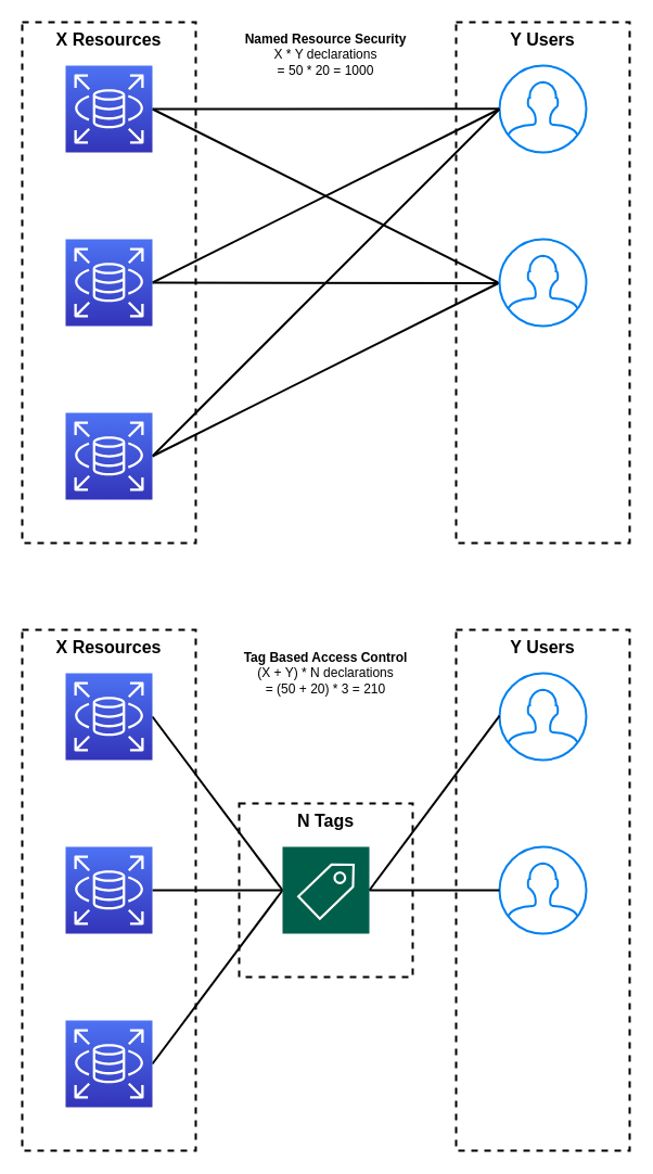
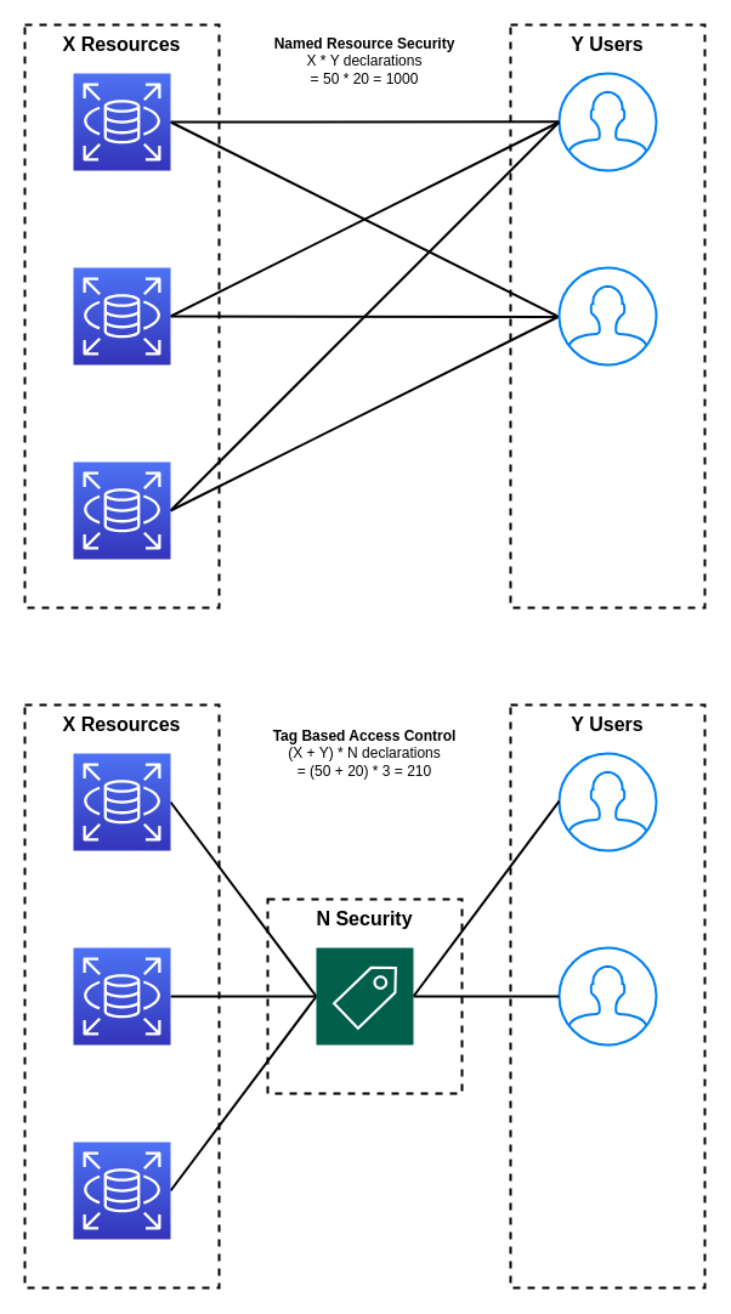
  <mxCell id="0" />
  <mxCell id="1" parent="0" />
  <mxCell id="2" value="" style="html=1;verticalLabelPosition=bottom;align=center;labelBackgroundColor=#ffffff;verticalAlign=top;strokeWidth=2;strokeColor=#0080F0;shadow=0;dashed=0;shape=mxgraph.ios7.icons.user;hachureGap=4;pointerEvents=0;" parent="1" vertex="1"><mxGeometry x="460" y="60" width="80" height="80" as="geometry" /></mxCell>
  <mxCell id="3" style="rounded=0;orthogonalLoop=1;jettySize=auto;html=1;endArrow=none;startSize=14;endSize=14;sourcePerimeterSpacing=8;targetPerimeterSpacing=8;strokeWidth=2;endFill=0;entryX=-0.004;entryY=0.497;entryDx=0;entryDy=0;entryPerimeter=0;" parent="1" target="2" edge="1"><mxGeometry relative="1" as="geometry"><mxPoint x="140" y="100" as="sourcePoint" /></mxGeometry></mxCell>
  <mxCell id="4" style="edgeStyle=none;rounded=0;orthogonalLoop=1;jettySize=auto;html=1;exitX=1;exitY=0.5;exitDx=0;exitDy=0;exitPerimeter=0;endArrow=none;endFill=0;startSize=14;endSize=14;sourcePerimeterSpacing=8;targetPerimeterSpacing=8;strokeWidth=2;entryX=-0.021;entryY=0.497;entryDx=0;entryDy=0;entryPerimeter=0;" parent="1" source="5" target="12" edge="1"><mxGeometry relative="1" as="geometry" /></mxCell>
  <mxCell id="5" value="&lt;span style=&quot;white-space: pre&quot;&gt;&#09;&lt;/span&gt;" style="sketch=0;points=[[0,0,0],[0.25,0,0],[0.5,0,0],[0.75,0,0],[1,0,0],[0,1,0],[0.25,1,0],[0.5,1,0],[0.75,1,0],[1,1,0],[0,0.25,0],[0,0.5,0],[0,0.75,0],[1,0.25,0],[1,0.5,0],[1,0.75,0]];outlineConnect=0;fontColor=#232F3E;gradientColor=#4D72F3;gradientDirection=north;fillColor=#3334B9;strokeColor=#ffffff;dashed=0;verticalLabelPosition=bottom;verticalAlign=top;align=center;html=1;fontSize=12;fontStyle=0;aspect=fixed;shape=mxgraph.aws4.resourceIcon;resIcon=mxgraph.aws4.rds;hachureGap=4;pointerEvents=0;" parent="1" vertex="1"><mxGeometry x="60" y="60" width="80" height="80" as="geometry" /></mxCell>
  <mxCell id="6" style="edgeStyle=none;rounded=0;orthogonalLoop=1;jettySize=auto;html=1;exitX=1;exitY=0.5;exitDx=0;exitDy=0;exitPerimeter=0;endArrow=none;endFill=0;startSize=14;endSize=14;sourcePerimeterSpacing=8;targetPerimeterSpacing=8;strokeWidth=2;" parent="1" source="8" edge="1"><mxGeometry relative="1" as="geometry"><mxPoint x="460" y="100" as="targetPoint" /></mxGeometry></mxCell>
  <mxCell id="7" style="edgeStyle=none;rounded=0;orthogonalLoop=1;jettySize=auto;html=1;exitX=1;exitY=0.5;exitDx=0;exitDy=0;exitPerimeter=0;entryX=-0.004;entryY=0.506;entryDx=0;entryDy=0;entryPerimeter=0;endArrow=none;endFill=0;startSize=14;endSize=14;sourcePerimeterSpacing=8;targetPerimeterSpacing=8;strokeWidth=2;" parent="1" source="8" target="12" edge="1"><mxGeometry relative="1" as="geometry" /></mxCell>
  <mxCell id="8" value="&lt;span style=&quot;white-space: pre&quot;&gt;&#09;&lt;/span&gt;" style="sketch=0;points=[[0,0,0],[0.25,0,0],[0.5,0,0],[0.75,0,0],[1,0,0],[0,1,0],[0.25,1,0],[0.5,1,0],[0.75,1,0],[1,1,0],[0,0.25,0],[0,0.5,0],[0,0.75,0],[1,0.25,0],[1,0.5,0],[1,0.75,0]];outlineConnect=0;fontColor=#232F3E;gradientColor=#4D72F3;gradientDirection=north;fillColor=#3334B9;strokeColor=#ffffff;dashed=0;verticalLabelPosition=bottom;verticalAlign=top;align=center;html=1;fontSize=12;fontStyle=0;aspect=fixed;shape=mxgraph.aws4.resourceIcon;resIcon=mxgraph.aws4.rds;hachureGap=4;pointerEvents=0;" parent="1" vertex="1"><mxGeometry x="60" y="220" width="80" height="80" as="geometry" /></mxCell>
  <mxCell id="9" style="edgeStyle=none;rounded=0;orthogonalLoop=1;jettySize=auto;html=1;exitX=1;exitY=0.5;exitDx=0;exitDy=0;exitPerimeter=0;entryX=0;entryY=0.5;entryDx=0;entryDy=0;entryPerimeter=0;endArrow=none;endFill=0;startSize=14;endSize=14;sourcePerimeterSpacing=8;targetPerimeterSpacing=8;strokeWidth=2;" parent="1" source="11" target="2" edge="1"><mxGeometry relative="1" as="geometry" /></mxCell>
  <mxCell id="10" style="edgeStyle=none;rounded=0;orthogonalLoop=1;jettySize=auto;html=1;exitX=1;exitY=0.5;exitDx=0;exitDy=0;exitPerimeter=0;entryX=0;entryY=0.5;entryDx=0;entryDy=0;entryPerimeter=0;endArrow=none;endFill=0;startSize=14;endSize=14;sourcePerimeterSpacing=8;targetPerimeterSpacing=8;strokeWidth=2;" parent="1" source="11" target="12" edge="1"><mxGeometry relative="1" as="geometry" /></mxCell>
  <mxCell id="11" value="&lt;span style=&quot;white-space: pre&quot;&gt;&#09;&lt;/span&gt;" style="sketch=0;points=[[0,0,0],[0.25,0,0],[0.5,0,0],[0.75,0,0],[1,0,0],[0,1,0],[0.25,1,0],[0.5,1,0],[0.75,1,0],[1,1,0],[0,0.25,0],[0,0.5,0],[0,0.75,0],[1,0.25,0],[1,0.5,0],[1,0.75,0]];outlineConnect=0;fontColor=#232F3E;gradientColor=#4D72F3;gradientDirection=north;fillColor=#3334B9;strokeColor=#ffffff;dashed=0;verticalLabelPosition=bottom;verticalAlign=top;align=center;html=1;fontSize=12;fontStyle=0;aspect=fixed;shape=mxgraph.aws4.resourceIcon;resIcon=mxgraph.aws4.rds;hachureGap=4;pointerEvents=0;" parent="1" vertex="1"><mxGeometry x="60" y="380" width="80" height="80" as="geometry" /></mxCell>
  <mxCell id="12" value="" style="html=1;verticalLabelPosition=bottom;align=center;labelBackgroundColor=#ffffff;verticalAlign=top;strokeWidth=2;strokeColor=#0080F0;shadow=0;dashed=0;shape=mxgraph.ios7.icons.user;hachureGap=4;pointerEvents=0;" parent="1" vertex="1"><mxGeometry x="460" y="220" width="80" height="80" as="geometry" /></mxCell>
  <mxCell id="13" value="&lt;font style=&quot;font-size: 16px&quot;&gt;&lt;b&gt;X Resources&lt;/b&gt;&lt;/font&gt;" style="rounded=0;whiteSpace=wrap;html=1;hachureGap=4;pointerEvents=0;fillColor=none;dashed=1;strokeWidth=2;verticalAlign=top;" parent="1" vertex="1"><mxGeometry x="20" y="20" width="160" height="480" as="geometry" /></mxCell>
  <mxCell id="14" value="&lt;font style=&quot;font-size: 16px&quot;&gt;&lt;b&gt;Y Users&lt;/b&gt;&lt;/font&gt;" style="rounded=0;whiteSpace=wrap;html=1;hachureGap=4;pointerEvents=0;fillColor=none;dashed=1;strokeWidth=2;verticalAlign=top;" parent="1" vertex="1"><mxGeometry x="420" y="20" width="160" height="480" as="geometry" /></mxCell>
  <mxCell id="15" value="&lt;b&gt;Named Resource Security&lt;/b&gt;&lt;br&gt;X * Y declarations&lt;br&gt;= 50 * 20 = 1000" style="text;html=1;strokeColor=none;fillColor=none;align=center;verticalAlign=middle;whiteSpace=wrap;rounded=0;dashed=1;hachureGap=4;pointerEvents=0;" parent="1" vertex="1"><mxGeometry x="220" y="20" width="160" height="60" as="geometry" /></mxCell>
  <mxCell id="16" value="" style="html=1;verticalLabelPosition=bottom;align=center;labelBackgroundColor=#ffffff;verticalAlign=top;strokeWidth=2;strokeColor=#0080F0;shadow=0;dashed=0;shape=mxgraph.ios7.icons.user;hachureGap=4;pointerEvents=0;" parent="1" vertex="1"><mxGeometry x="460" y="620" width="80" height="80" as="geometry" /></mxCell>
  <mxCell id="17" style="edgeStyle=none;rounded=0;orthogonalLoop=1;jettySize=auto;html=1;exitX=1;exitY=0.5;exitDx=0;exitDy=0;exitPerimeter=0;endArrow=none;endFill=0;startSize=14;endSize=14;sourcePerimeterSpacing=8;targetPerimeterSpacing=8;strokeColor=default;strokeWidth=2;" parent="1" source="18" edge="1"><mxGeometry relative="1" as="geometry"><mxPoint x="260" y="820" as="targetPoint" /></mxGeometry></mxCell>
  <mxCell id="18" value="&lt;span style=&quot;white-space: pre&quot;&gt;&#09;&lt;/span&gt;" style="sketch=0;points=[[0,0,0],[0.25,0,0],[0.5,0,0],[0.75,0,0],[1,0,0],[0,1,0],[0.25,1,0],[0.5,1,0],[0.75,1,0],[1,1,0],[0,0.25,0],[0,0.5,0],[0,0.75,0],[1,0.25,0],[1,0.5,0],[1,0.75,0]];outlineConnect=0;fontColor=#232F3E;gradientColor=#4D72F3;gradientDirection=north;fillColor=#3334B9;strokeColor=#ffffff;dashed=0;verticalLabelPosition=bottom;verticalAlign=top;align=center;html=1;fontSize=12;fontStyle=0;aspect=fixed;shape=mxgraph.aws4.resourceIcon;resIcon=mxgraph.aws4.rds;hachureGap=4;pointerEvents=0;" parent="1" vertex="1"><mxGeometry x="60" y="620" width="80" height="80" as="geometry" /></mxCell>
  <mxCell id="19" style="edgeStyle=none;rounded=0;orthogonalLoop=1;jettySize=auto;html=1;exitX=1;exitY=0.5;exitDx=0;exitDy=0;exitPerimeter=0;endArrow=none;endFill=0;startSize=14;endSize=14;sourcePerimeterSpacing=8;targetPerimeterSpacing=8;strokeColor=default;strokeWidth=2;" parent="1" source="20" edge="1"><mxGeometry relative="1" as="geometry"><mxPoint x="260" y="820" as="targetPoint" /></mxGeometry></mxCell>
  <mxCell id="20" value="&lt;span style=&quot;white-space: pre&quot;&gt;&#09;&lt;/span&gt;" style="sketch=0;points=[[0,0,0],[0.25,0,0],[0.5,0,0],[0.75,0,0],[1,0,0],[0,1,0],[0.25,1,0],[0.5,1,0],[0.75,1,0],[1,1,0],[0,0.25,0],[0,0.5,0],[0,0.75,0],[1,0.25,0],[1,0.5,0],[1,0.75,0]];outlineConnect=0;fontColor=#232F3E;gradientColor=#4D72F3;gradientDirection=north;fillColor=#3334B9;strokeColor=#ffffff;dashed=0;verticalLabelPosition=bottom;verticalAlign=top;align=center;html=1;fontSize=12;fontStyle=0;aspect=fixed;shape=mxgraph.aws4.resourceIcon;resIcon=mxgraph.aws4.rds;hachureGap=4;pointerEvents=0;" parent="1" vertex="1"><mxGeometry x="60" y="780" width="80" height="80" as="geometry" /></mxCell>
  <mxCell id="21" style="edgeStyle=none;rounded=0;orthogonalLoop=1;jettySize=auto;html=1;exitX=1;exitY=0.5;exitDx=0;exitDy=0;exitPerimeter=0;endArrow=none;endFill=0;startSize=14;endSize=14;sourcePerimeterSpacing=8;targetPerimeterSpacing=8;strokeColor=default;strokeWidth=2;" parent="1" source="22" edge="1"><mxGeometry relative="1" as="geometry"><mxPoint x="260" y="820" as="targetPoint" /></mxGeometry></mxCell>
  <mxCell id="22" value="&lt;span style=&quot;white-space: pre&quot;&gt;&#09;&lt;/span&gt;" style="sketch=0;points=[[0,0,0],[0.25,0,0],[0.5,0,0],[0.75,0,0],[1,0,0],[0,1,0],[0.25,1,0],[0.5,1,0],[0.75,1,0],[1,1,0],[0,0.25,0],[0,0.5,0],[0,0.75,0],[1,0.25,0],[1,0.5,0],[1,0.75,0]];outlineConnect=0;fontColor=#232F3E;gradientColor=#4D72F3;gradientDirection=north;fillColor=#3334B9;strokeColor=#ffffff;dashed=0;verticalLabelPosition=bottom;verticalAlign=top;align=center;html=1;fontSize=12;fontStyle=0;aspect=fixed;shape=mxgraph.aws4.resourceIcon;resIcon=mxgraph.aws4.rds;hachureGap=4;pointerEvents=0;" parent="1" vertex="1"><mxGeometry x="60" y="940" width="80" height="80" as="geometry" /></mxCell>
  <mxCell id="23" value="" style="html=1;verticalLabelPosition=bottom;align=center;labelBackgroundColor=#ffffff;verticalAlign=top;strokeWidth=2;strokeColor=#0080F0;shadow=0;dashed=0;shape=mxgraph.ios7.icons.user;hachureGap=4;pointerEvents=0;" parent="1" vertex="1"><mxGeometry x="460" y="780" width="80" height="80" as="geometry" /></mxCell>
  <mxCell id="24" value="&lt;font style=&quot;font-size: 16px&quot;&gt;&lt;b&gt;X Resources&lt;/b&gt;&lt;/font&gt;" style="rounded=0;whiteSpace=wrap;html=1;hachureGap=4;pointerEvents=0;fillColor=none;dashed=1;strokeWidth=2;verticalAlign=top;" parent="1" vertex="1"><mxGeometry x="20" y="580" width="160" height="480" as="geometry" /></mxCell>
  <mxCell id="25" value="&lt;font style=&quot;font-size: 16px&quot;&gt;&lt;b&gt;Y Users&lt;/b&gt;&lt;/font&gt;" style="rounded=0;whiteSpace=wrap;html=1;hachureGap=4;pointerEvents=0;fillColor=none;dashed=1;strokeWidth=2;verticalAlign=top;" parent="1" vertex="1"><mxGeometry x="420" y="580" width="160" height="480" as="geometry" /></mxCell>
  <mxCell id="26" value="&lt;font style=&quot;font-size: 12px&quot;&gt;&lt;b&gt;Tag Based Access Control&lt;/b&gt;&lt;br&gt;(X + Y) * N declarations&lt;br&gt;= (50 + 20) * 3 = 210&lt;/font&gt;" style="text;html=1;strokeColor=none;fillColor=none;align=center;verticalAlign=middle;whiteSpace=wrap;rounded=0;dashed=1;hachureGap=4;pointerEvents=0;" parent="1" vertex="1"><mxGeometry x="220" y="580" width="160" height="80" as="geometry" /></mxCell>
  <mxCell id="27" style="edgeStyle=none;rounded=0;orthogonalLoop=1;jettySize=auto;html=1;endArrow=none;endFill=0;startSize=14;endSize=14;sourcePerimeterSpacing=8;targetPerimeterSpacing=8;strokeColor=default;strokeWidth=2;entryX=0.001;entryY=0.488;entryDx=0;entryDy=0;entryPerimeter=0;" parent="1" target="16" edge="1"><mxGeometry relative="1" as="geometry"><mxPoint x="340" y="820" as="sourcePoint" /><mxPoint x="440" y="690" as="targetPoint" /></mxGeometry></mxCell>
  <mxCell id="28" style="edgeStyle=none;rounded=0;orthogonalLoop=1;jettySize=auto;html=1;endArrow=none;endFill=0;startSize=14;endSize=14;sourcePerimeterSpacing=8;targetPerimeterSpacing=8;strokeColor=default;strokeWidth=2;" parent="1" edge="1"><mxGeometry relative="1" as="geometry"><mxPoint x="340" y="820" as="sourcePoint" /><mxPoint x="460" y="820" as="targetPoint" /></mxGeometry></mxCell>
  <mxCell id="29" value="" style="sketch=0;pointerEvents=1;shadow=0;dashed=0;html=1;strokeColor=none;fillColor=#005F4B;labelPosition=center;verticalLabelPosition=bottom;verticalAlign=top;align=center;outlineConnect=0;shape=mxgraph.veeam2.tag;hachureGap=4;" parent="1" vertex="1"><mxGeometry x="260" y="780" width="80" height="80" as="geometry" /></mxCell>
- <mxCell id="30" value="&lt;b&gt;&lt;font style=&quot;font-size: 16px&quot;&gt;N Tags&lt;/font&gt;&lt;/b&gt;" style="rounded=0;whiteSpace=wrap;html=1;dashed=1;hachureGap=4;pointerEvents=0;strokeWidth=2;fillColor=none;verticalAlign=top;" parent="1" vertex="1"><mxGeometry x="220" y="740" width="160" height="160" as="geometry" /></mxCell>
+ <mxCell id="30" value="&lt;b&gt;&lt;font style=&quot;font-size: 16px&quot;&gt;N Security&lt;/font&gt;&lt;/b&gt;" style="rounded=0;whiteSpace=wrap;html=1;dashed=1;hachureGap=4;pointerEvents=0;strokeWidth=2;fillColor=none;verticalAlign=top;" parent="1" vertex="1"><mxGeometry x="220" y="740" width="160" height="160" as="geometry" /></mxCell>
